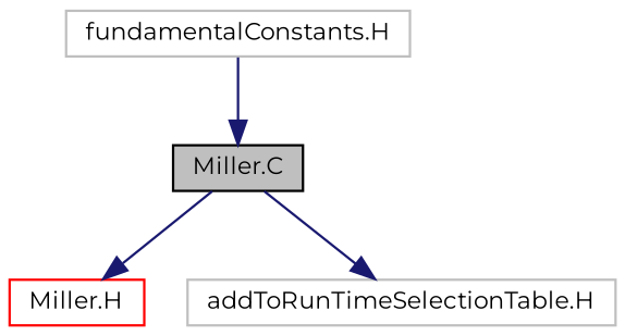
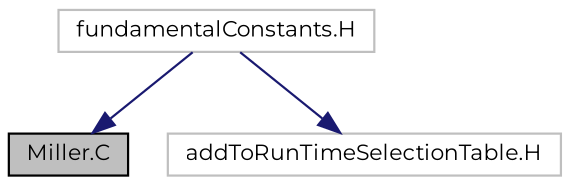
  digraph {
    fontname=Montserrat
    node [color=grey75 fontname=Montserrat fontsize=10 shape=record]
    edge [color=midnightblue fontname=Montserrat fontsize=10 labelfontname=Helvetica labelfontsize=10 style=solid]
    n1 [color=black fillcolor=grey75 fontcolor=black height=0.2 label="Miller.C" style=filled width=0.4]
-   n2 [color=red height=0.2 label="Miller.H" width=0.4]
    n3 [height=0.2 label="addToRunTimeSelectionTable.H" width=0.4]
    n4 [height=0.2 label="fundamentalConstants.H" width=0.4]
-   n1 -> n2
-   n1 -> n3
+   n4 -> n3
    n4 -> n1
  }
